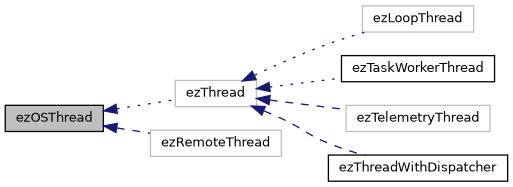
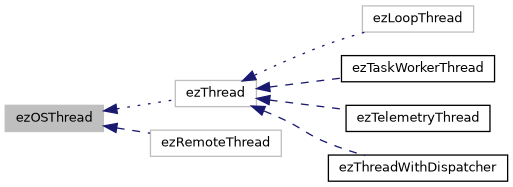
  digraph {
    rankdir=LR
    node [color=grey75 fillcolor=white fontname=Helvetica fontsize=10 shape=record style=filled]
    edge [color=midnightblue dir=back fontname=Helvetica fontsize=10 labelfontname=Helvetica labelfontsize=10 style=dotted]
-   n1 [color=black fillcolor=grey75 fontcolor=black height=0.2 label=ezOSThread width=0.4]
+   n1 [fillcolor=grey75 fontcolor=black height=0.2 label=ezOSThread width=0.4]
    n2 [height=0.2 label=ezThread width=0.4]
    n3 [height=0.2 label=ezRemoteThread width=0.4]
    n4 [height=0.2 label=ezLoopThread width=0.4]
    n5 [color=black height=0.2 label=ezTaskWorkerThread width=0.4]
-   n6 [height=0.2 label=ezTelemetryThread width=0.4]
+   n6 [color=black height=0.2 label=ezTelemetryThread width=0.4]
    n7 [color=black height=0.2 label=ezThreadWithDispatcher width=0.4]
    n1 -> n2
    n1 -> n3 [style=dashed]
    n2 -> n4
-   n2 -> n5
+   n2 -> n5 [style=dashed]
    n2 -> n6 [style=dashed]
    n2 -> n7 [style=dashed]
  }
